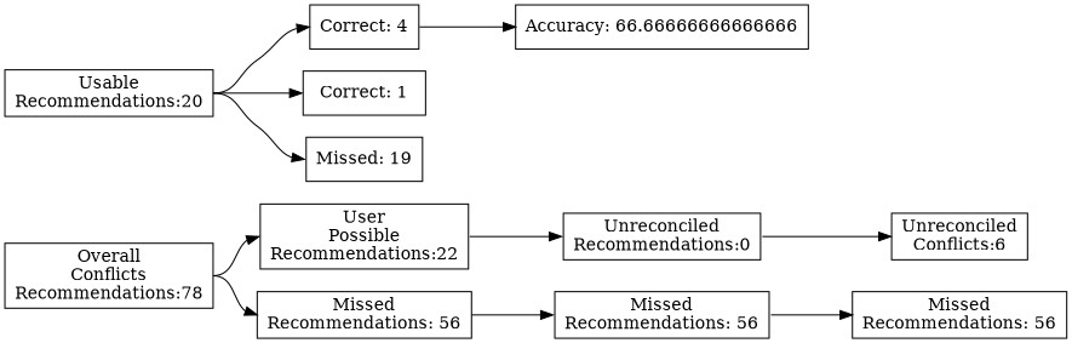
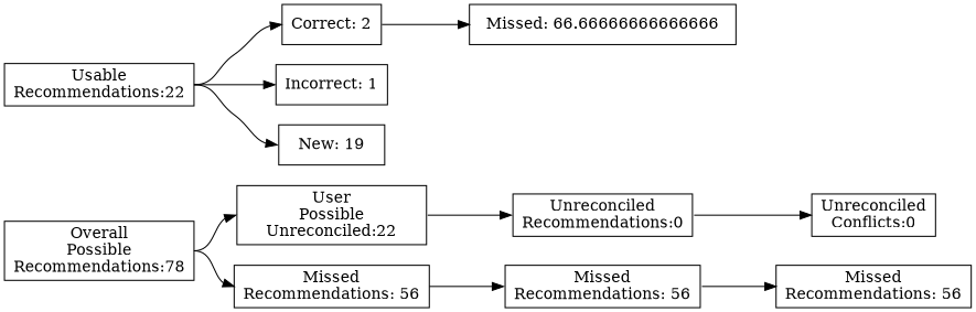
  digraph {
    rankdir=LR
    node [shape=box]
    edge [headport=w tailport=e]
-   n1 [label="Overall\nConflicts\nRecommendations:78"]
-   n2 [label="User\nPossible\nRecommendations:22"]
+   n1 [label="Overall\nPossible\nRecommendations:78"]
+   n2 [label="User\nPossible\nUnreconciled:22"]
    n3 [label="Missed\nRecommendations: 56"]
    n4 [label="Unreconciled\nRecommendations:0"]
    n5 [label="Missed\nRecommendations: 56"]
-   n6 [label="Usable\nRecommendations:20"]
-   n7 [label="Correct: 4"]
-   n8 [label="Correct: 1"]
-   n9 [label="Missed: 19"]
-   n10 [label="Unreconciled\nConflicts:6"]
+   n6 [label="Usable\nRecommendations:22"]
+   n7 [label="Correct: 2"]
+   n8 [label="Incorrect: 1"]
+   n9 [label="New: 19"]
+   n10 [label="Unreconciled\nConflicts:0"]
    n11 [label="Missed\nRecommendations: 56"]
-   n12 [label="Accuracy: 66.66666666666666"]
+   n12 [label="Missed: 66.66666666666666"]
    n1 -> n2
    n1 -> n3
    n2 -> n4
    n3 -> n5
    n4 -> n10
    n5 -> n11
    n6 -> n7
    n6 -> n8
    n6 -> n9
    n7 -> n12
  }
